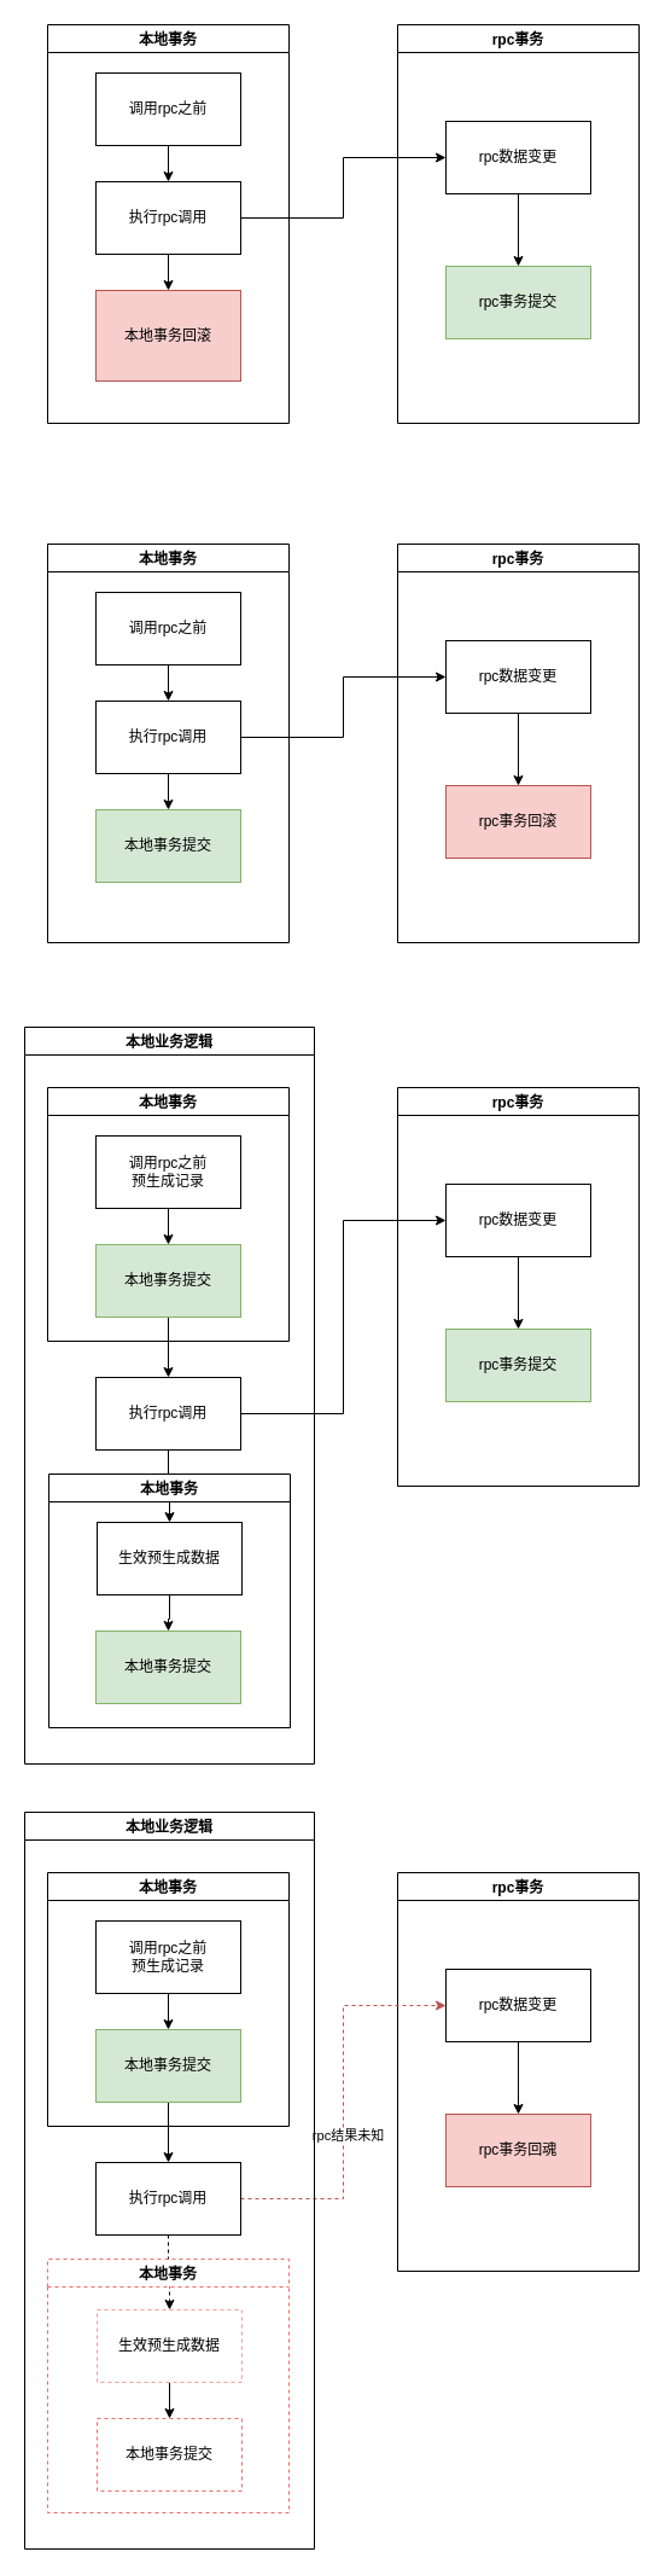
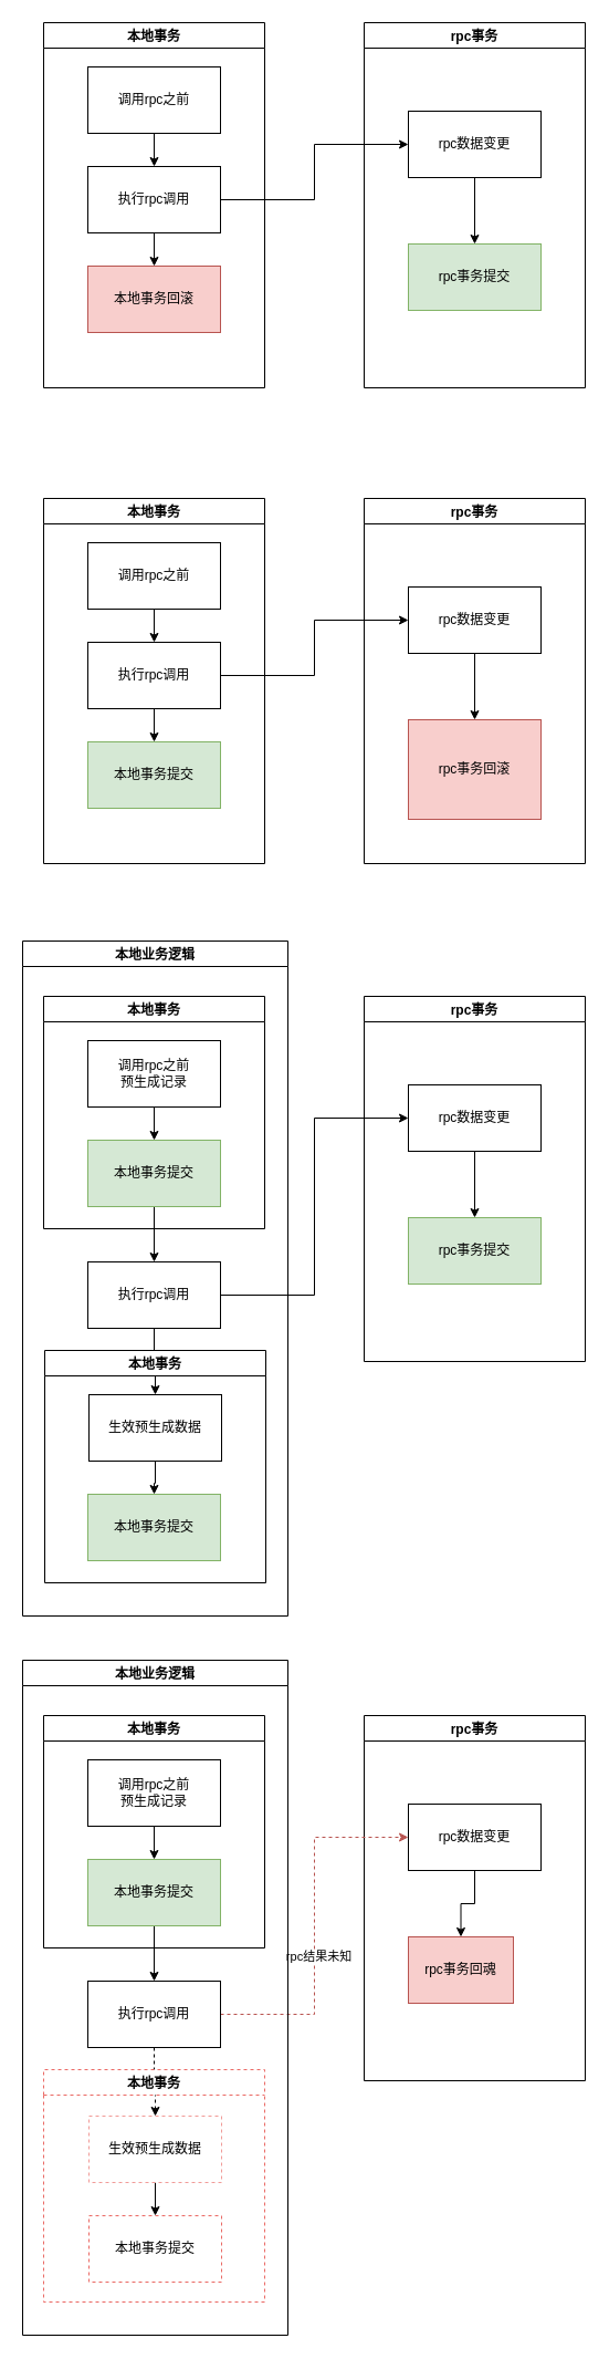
  <mxCell id="0" />
  <mxCell id="1" parent="0" />
  <mxCell id="2" value="本地事务" style="swimlane;" vertex="1" parent="1"><mxGeometry x="39" y="20" width="200" height="330" as="geometry" /></mxCell>
  <mxCell id="3" style="edgeStyle=orthogonalEdgeStyle;rounded=0;orthogonalLoop=1;jettySize=auto;html=1;entryX=0.5;entryY=0;entryDx=0;entryDy=0;" edge="1" parent="2" source="4" target="6"><mxGeometry relative="1" as="geometry" /></mxCell>
  <mxCell id="4" value="调用rpc之前" style="rounded=0;whiteSpace=wrap;html=1;" vertex="1" parent="2"><mxGeometry x="40" y="40" width="120" height="60" as="geometry" /></mxCell>
  <mxCell id="5" style="edgeStyle=orthogonalEdgeStyle;rounded=0;orthogonalLoop=1;jettySize=auto;html=1;entryX=0.5;entryY=0;entryDx=0;entryDy=0;" edge="1" parent="2" source="6" target="7"><mxGeometry relative="1" as="geometry" /></mxCell>
  <mxCell id="6" value="执行rpc调用" style="rounded=0;whiteSpace=wrap;html=1;" vertex="1" parent="2"><mxGeometry x="40" y="130" width="120" height="60" as="geometry" /></mxCell>
- <mxCell id="7" value="本地事务回滚" style="rounded=0;whiteSpace=wrap;html=1;fillColor=#f8cecc;strokeColor=#b85450;" vertex="1" parent="2"><mxGeometry x="40" y="220" width="120" height="75" as="geometry" /></mxCell>
+ <mxCell id="7" value="本地事务回滚" style="rounded=0;whiteSpace=wrap;html=1;fillColor=#f8cecc;strokeColor=#b85450;" vertex="1" parent="2"><mxGeometry x="40" y="220" width="120" height="60" as="geometry" /></mxCell>
  <mxCell id="8" value="rpc事务" style="swimlane;" vertex="1" parent="1"><mxGeometry x="329" y="20" width="200" height="330" as="geometry" /></mxCell>
  <mxCell id="9" style="edgeStyle=orthogonalEdgeStyle;rounded=0;orthogonalLoop=1;jettySize=auto;html=1;entryX=0.5;entryY=0;entryDx=0;entryDy=0;" edge="1" parent="8" source="10" target="11"><mxGeometry relative="1" as="geometry" /></mxCell>
  <mxCell id="10" value="rpc数据变更" style="rounded=0;whiteSpace=wrap;html=1;" vertex="1" parent="8"><mxGeometry x="40" y="80" width="120" height="60" as="geometry" /></mxCell>
  <mxCell id="11" value="rpc事务提交" style="rounded=0;whiteSpace=wrap;html=1;fillColor=#d5e8d4;strokeColor=#82b366;" vertex="1" parent="8"><mxGeometry x="40" y="200" width="120" height="60" as="geometry" /></mxCell>
  <mxCell id="12" style="edgeStyle=orthogonalEdgeStyle;rounded=0;orthogonalLoop=1;jettySize=auto;html=1;entryX=0;entryY=0.5;entryDx=0;entryDy=0;" edge="1" parent="1" source="6" target="10"><mxGeometry relative="1" as="geometry" /></mxCell>
  <mxCell id="13" value="本地事务" style="swimlane;" vertex="1" parent="1"><mxGeometry x="39" y="450" width="200" height="330" as="geometry" /></mxCell>
  <mxCell id="14" style="edgeStyle=orthogonalEdgeStyle;rounded=0;orthogonalLoop=1;jettySize=auto;html=1;entryX=0.5;entryY=0;entryDx=0;entryDy=0;" edge="1" parent="13" source="15" target="17"><mxGeometry relative="1" as="geometry" /></mxCell>
  <mxCell id="15" value="调用rpc之前" style="rounded=0;whiteSpace=wrap;html=1;" vertex="1" parent="13"><mxGeometry x="40" y="40" width="120" height="60" as="geometry" /></mxCell>
  <mxCell id="16" style="edgeStyle=orthogonalEdgeStyle;rounded=0;orthogonalLoop=1;jettySize=auto;html=1;entryX=0.5;entryY=0;entryDx=0;entryDy=0;" edge="1" parent="13" source="17" target="18"><mxGeometry relative="1" as="geometry" /></mxCell>
  <mxCell id="17" value="执行rpc调用" style="rounded=0;whiteSpace=wrap;html=1;" vertex="1" parent="13"><mxGeometry x="40" y="130" width="120" height="60" as="geometry" /></mxCell>
  <mxCell id="18" value="本地事务提交" style="rounded=0;whiteSpace=wrap;html=1;fillColor=#d5e8d4;strokeColor=#82b366;" vertex="1" parent="13"><mxGeometry x="40" y="220" width="120" height="60" as="geometry" /></mxCell>
  <mxCell id="19" value="rpc事务" style="swimlane;" vertex="1" parent="1"><mxGeometry x="329" y="450" width="200" height="330" as="geometry" /></mxCell>
  <mxCell id="20" style="edgeStyle=orthogonalEdgeStyle;rounded=0;orthogonalLoop=1;jettySize=auto;html=1;entryX=0.5;entryY=0;entryDx=0;entryDy=0;" edge="1" parent="19" source="21" target="22"><mxGeometry relative="1" as="geometry" /></mxCell>
  <mxCell id="21" value="rpc数据变更" style="rounded=0;whiteSpace=wrap;html=1;" vertex="1" parent="19"><mxGeometry x="40" y="80" width="120" height="60" as="geometry" /></mxCell>
- <mxCell id="22" value="rpc事务回滚" style="rounded=0;whiteSpace=wrap;html=1;fillColor=#f8cecc;strokeColor=#b85450;" vertex="1" parent="19"><mxGeometry x="40" y="200" width="120" height="60" as="geometry" /></mxCell>
+ <mxCell id="22" value="rpc事务回滚" style="rounded=0;whiteSpace=wrap;html=1;fillColor=#f8cecc;strokeColor=#b85450;" vertex="1" parent="19"><mxGeometry x="40" y="200" width="120" height="90" as="geometry" /></mxCell>
  <mxCell id="23" style="edgeStyle=orthogonalEdgeStyle;rounded=0;orthogonalLoop=1;jettySize=auto;html=1;entryX=0;entryY=0.5;entryDx=0;entryDy=0;" edge="1" parent="1" source="17" target="21"><mxGeometry relative="1" as="geometry" /></mxCell>
  <mxCell id="24" value="本地事务" style="swimlane;" vertex="1" parent="1"><mxGeometry x="39" y="900" width="200" height="210" as="geometry" /></mxCell>
  <mxCell id="25" value="调用rpc之前&lt;br&gt;预生成记录" style="rounded=0;whiteSpace=wrap;html=1;" vertex="1" parent="24"><mxGeometry x="40" y="40" width="120" height="60" as="geometry" /></mxCell>
  <mxCell id="26" value="rpc事务" style="swimlane;" vertex="1" parent="1"><mxGeometry x="329" y="900" width="200" height="330" as="geometry" /></mxCell>
  <mxCell id="27" style="edgeStyle=orthogonalEdgeStyle;rounded=0;orthogonalLoop=1;jettySize=auto;html=1;entryX=0.5;entryY=0;entryDx=0;entryDy=0;" edge="1" parent="26" source="28" target="29"><mxGeometry relative="1" as="geometry" /></mxCell>
  <mxCell id="28" value="rpc数据变更" style="rounded=0;whiteSpace=wrap;html=1;" vertex="1" parent="26"><mxGeometry x="40" y="80" width="120" height="60" as="geometry" /></mxCell>
  <mxCell id="29" value="rpc事务提交" style="rounded=0;whiteSpace=wrap;html=1;fillColor=#d5e8d4;strokeColor=#82b366;" vertex="1" parent="26"><mxGeometry x="40" y="200" width="120" height="60" as="geometry" /></mxCell>
  <mxCell id="30" style="edgeStyle=orthogonalEdgeStyle;rounded=0;orthogonalLoop=1;jettySize=auto;html=1;entryX=0;entryY=0.5;entryDx=0;entryDy=0;" edge="1" parent="1" source="32" target="28"><mxGeometry relative="1" as="geometry" /></mxCell>
  <mxCell id="31" style="edgeStyle=orthogonalEdgeStyle;rounded=0;orthogonalLoop=1;jettySize=auto;html=1;entryX=0.5;entryY=0;entryDx=0;entryDy=0;" edge="1" parent="1" source="32" target="38"><mxGeometry relative="1" as="geometry" /></mxCell>
  <mxCell id="32" value="执行rpc调用" style="rounded=0;whiteSpace=wrap;html=1;" vertex="1" parent="1"><mxGeometry x="79" y="1140" width="120" height="60" as="geometry" /></mxCell>
  <mxCell id="33" style="edgeStyle=orthogonalEdgeStyle;rounded=0;orthogonalLoop=1;jettySize=auto;html=1;entryX=0.5;entryY=0;entryDx=0;entryDy=0;" edge="1" parent="1" source="34" target="32"><mxGeometry relative="1" as="geometry" /></mxCell>
  <mxCell id="34" value="本地事务提交" style="rounded=0;whiteSpace=wrap;html=1;fillColor=#d5e8d4;strokeColor=#82b366;" vertex="1" parent="1"><mxGeometry x="79" y="1030" width="120" height="60" as="geometry" /></mxCell>
  <mxCell id="35" style="edgeStyle=orthogonalEdgeStyle;rounded=0;orthogonalLoop=1;jettySize=auto;html=1;entryX=0.5;entryY=0;entryDx=0;entryDy=0;" edge="1" parent="1" source="25" target="34"><mxGeometry relative="1" as="geometry" /></mxCell>
  <mxCell id="36" value="本地业务逻辑" style="swimlane;" vertex="1" parent="1"><mxGeometry x="20" y="850" width="240" height="610" as="geometry" /></mxCell>
  <mxCell id="37" value="本地事务" style="swimlane;" vertex="1" parent="36"><mxGeometry x="20" y="370" width="200" height="210" as="geometry" /></mxCell>
  <mxCell id="38" value="生效预生成数据" style="rounded=0;whiteSpace=wrap;html=1;" vertex="1" parent="37"><mxGeometry x="40" y="40" width="120" height="60" as="geometry" /></mxCell>
  <mxCell id="39" value="本地事务提交" style="rounded=0;whiteSpace=wrap;html=1;fillColor=#d5e8d4;strokeColor=#82b366;" vertex="1" parent="37"><mxGeometry x="39" y="130" width="120" height="60" as="geometry" /></mxCell>
  <mxCell id="40" style="edgeStyle=orthogonalEdgeStyle;rounded=0;orthogonalLoop=1;jettySize=auto;html=1;entryX=0.5;entryY=0;entryDx=0;entryDy=0;" edge="1" parent="37" source="38" target="39"><mxGeometry relative="1" as="geometry" /></mxCell>
  <mxCell id="41" value="本地事务" style="swimlane;" vertex="1" parent="1"><mxGeometry x="39" y="1550" width="200" height="210" as="geometry" /></mxCell>
  <mxCell id="42" value="调用rpc之前&lt;br&gt;预生成记录" style="rounded=0;whiteSpace=wrap;html=1;" vertex="1" parent="41"><mxGeometry x="40" y="40" width="120" height="60" as="geometry" /></mxCell>
  <mxCell id="43" value="rpc事务" style="swimlane;" vertex="1" parent="1"><mxGeometry x="329" y="1550" width="200" height="330" as="geometry" /></mxCell>
  <mxCell id="44" style="edgeStyle=orthogonalEdgeStyle;rounded=0;orthogonalLoop=1;jettySize=auto;html=1;entryX=0.5;entryY=0;entryDx=0;entryDy=0;" edge="1" parent="43" source="45" target="46"><mxGeometry relative="1" as="geometry" /></mxCell>
  <mxCell id="45" value="rpc数据变更" style="rounded=0;whiteSpace=wrap;html=1;" vertex="1" parent="43"><mxGeometry x="40" y="80" width="120" height="60" as="geometry" /></mxCell>
- <mxCell id="46" value="rpc事务回魂" style="rounded=0;whiteSpace=wrap;html=1;fillColor=#f8cecc;strokeColor=#b85450;" vertex="1" parent="43"><mxGeometry x="40" y="200" width="120" height="60" as="geometry" /></mxCell>
+ <mxCell id="46" value="rpc事务回魂" style="rounded=0;whiteSpace=wrap;html=1;fillColor=#f8cecc;strokeColor=#b85450;" vertex="1" parent="43"><mxGeometry x="40" y="200" width="95" height="60" as="geometry" /></mxCell>
  <mxCell id="47" style="edgeStyle=orthogonalEdgeStyle;rounded=0;orthogonalLoop=1;jettySize=auto;html=1;entryX=0;entryY=0.5;entryDx=0;entryDy=0;dashed=1;fillColor=#f8cecc;strokeColor=#b85450;" edge="1" parent="1" source="50" target="45"><mxGeometry relative="1" as="geometry" /></mxCell>
  <mxCell id="48" value="rpc结果未知" style="edgeLabel;html=1;align=center;verticalAlign=middle;resizable=0;points=[];" vertex="1" connectable="0" parent="47"><mxGeometry x="-0.164" y="-3" relative="1" as="geometry"><mxPoint as="offset" /></mxGeometry></mxCell>
  <mxCell id="49" style="edgeStyle=orthogonalEdgeStyle;rounded=0;orthogonalLoop=1;jettySize=auto;html=1;entryX=0.5;entryY=0;entryDx=0;entryDy=0;dashed=1;" edge="1" parent="1" source="50" target="57"><mxGeometry relative="1" as="geometry" /></mxCell>
  <mxCell id="50" value="执行rpc调用" style="rounded=0;whiteSpace=wrap;html=1;" vertex="1" parent="1"><mxGeometry x="79" y="1790" width="120" height="60" as="geometry" /></mxCell>
  <mxCell id="51" style="edgeStyle=orthogonalEdgeStyle;rounded=0;orthogonalLoop=1;jettySize=auto;html=1;entryX=0.5;entryY=0;entryDx=0;entryDy=0;" edge="1" parent="1" source="52" target="50"><mxGeometry relative="1" as="geometry" /></mxCell>
  <mxCell id="52" value="本地事务提交" style="rounded=0;whiteSpace=wrap;html=1;fillColor=#d5e8d4;strokeColor=#82b366;" vertex="1" parent="1"><mxGeometry x="79" y="1680" width="120" height="60" as="geometry" /></mxCell>
  <mxCell id="53" style="edgeStyle=orthogonalEdgeStyle;rounded=0;orthogonalLoop=1;jettySize=auto;html=1;entryX=0.5;entryY=0;entryDx=0;entryDy=0;" edge="1" parent="1" source="42" target="52"><mxGeometry relative="1" as="geometry" /></mxCell>
  <mxCell id="54" value="本地业务逻辑" style="swimlane;" vertex="1" parent="1"><mxGeometry x="20" y="1500" width="240" height="610" as="geometry" /></mxCell>
  <mxCell id="55" value="本地事务提交" style="rounded=0;whiteSpace=wrap;html=1;dashed=1;strokeColor=#EA6B66;" vertex="1" parent="54"><mxGeometry x="60" y="502" width="120" height="60" as="geometry" /></mxCell>
  <mxCell id="56" style="edgeStyle=orthogonalEdgeStyle;rounded=0;orthogonalLoop=1;jettySize=auto;html=1;entryX=0.5;entryY=0;entryDx=0;entryDy=0;" edge="1" parent="54" source="57" target="55"><mxGeometry relative="1" as="geometry" /></mxCell>
  <mxCell id="57" value="生效预生成数据" style="rounded=0;whiteSpace=wrap;html=1;dashed=1;strokeColor=#F19C99;" vertex="1" parent="54"><mxGeometry x="60" y="412" width="120" height="60" as="geometry" /></mxCell>
  <mxCell id="58" value="本地事务" style="swimlane;strokeColor=#EA6B66;dashed=1;" vertex="1" parent="54"><mxGeometry x="19" y="370" width="200" height="210" as="geometry" /></mxCell>
